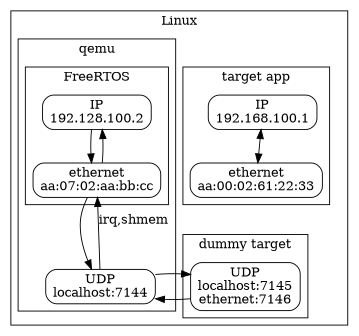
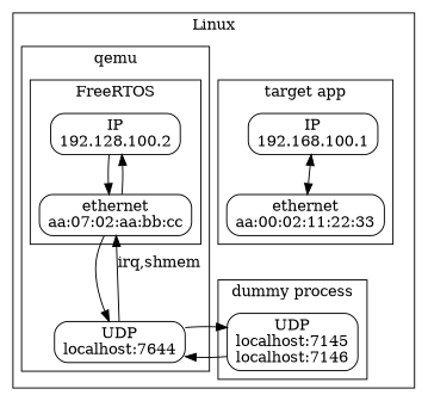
  digraph {
    newrank=true
    rankdir=TD
    node [shape=box style=rounded]
    n1 [label="IP\n192.168.100.1"]
    n2 [label="IP\n192.128.100.2"]
-   n3 [label="ethernet\naa:00:02:61:22:33"]
+   n3 [label="ethernet\naa:00:02:11:22:33"]
    n4 [label="ethernet\naa:07:02:aa:bb:cc"]
-   n5 [label="UDP\nlocalhost:7145\nethernet:7146"]
-   n6 [label="UDP\nlocalhost:7144"]
+   n5 [label="UDP\nlocalhost:7145\nlocalhost:7146"]
+   n6 [label="UDP\nlocalhost:7644"]
    subgraph sub_1 {
      rank=same
      n1
      n2
    }
    subgraph sub_2 {
      rank=same
      n3
      n4
    }
    subgraph sub_3 {
      rank=same
      n5
      n6
    }
    subgraph cluster_4 {
      label=Linux
      subgraph cluster_5 {
        label="target app"
        n1
        n3
      }
      subgraph cluster_6 {
-       label="dummy target"
+       label="dummy process"
        n5
      }
      subgraph cluster_7 {
        label=qemu
        n6
        subgraph cluster_8 {
          label=FreeRTOS
          n2
          n4
        }
      }
    }
    n1 -> n3 [dir=both]
    n1 -> n5 [style=invis]
    n2 -> n4
    n2 -> n4 [dir=back]
    n4 -> n6
    n4 -> n6 [dir=back label="irq,shmem"]
    n5 -> n6
    n5 -> n6 [dir=back]
  }
